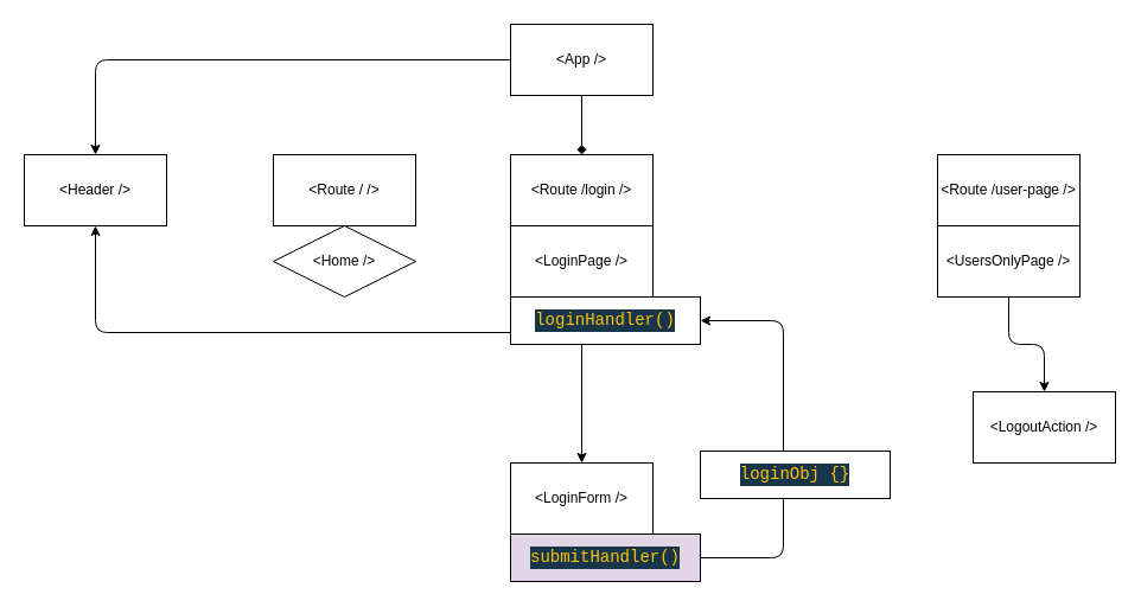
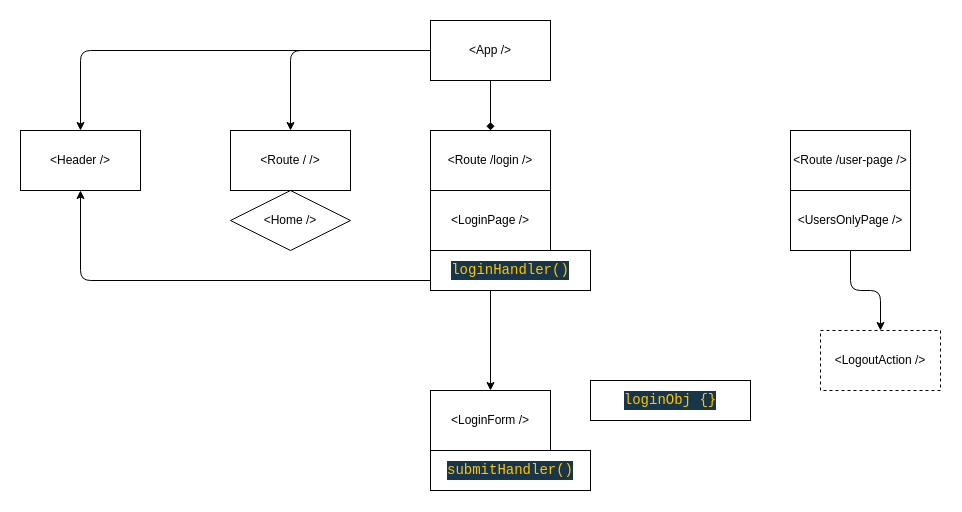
  <mxCell id="0" />
  <mxCell id="1" parent="0" />
+ <mxCell id="2" style="edgeStyle=orthogonalEdgeStyle;html=1;entryX=0.5;entryY=0;entryDx=0;entryDy=0;" parent="1" source="5" target="7" edge="1"><mxGeometry relative="1" as="geometry" /></mxCell>
  <mxCell id="3" style="edgeStyle=orthogonalEdgeStyle;html=1;entryX=0.5;entryY=0;entryDx=0;entryDy=0;endArrow=diamond;" parent="1" source="5" target="8" edge="1"><mxGeometry relative="1" as="geometry" /></mxCell>
  <mxCell id="4" style="edgeStyle=orthogonalEdgeStyle;html=1;entryX=0.5;entryY=0;entryDx=0;entryDy=0;" parent="1" source="5" target="20" edge="1"><mxGeometry relative="1" as="geometry" /></mxCell>
  <mxCell id="5" value="&amp;lt;App /&amp;gt;" style="rounded=0;whiteSpace=wrap;html=1;" parent="1" vertex="1"><mxGeometry x="430" y="20" width="120" height="60" as="geometry" /></mxCell>
  <mxCell id="6" value="&amp;lt;Home /&amp;gt;" style="rhombus;whiteSpace=wrap;html=1;" parent="1" vertex="1"><mxGeometry x="230" y="190" width="120" height="60" as="geometry" /></mxCell>
  <mxCell id="7" value="&amp;lt;Route / /&amp;gt;" style="rounded=0;whiteSpace=wrap;html=1;" parent="1" vertex="1"><mxGeometry x="230" y="130" width="120" height="60" as="geometry" /></mxCell>
  <mxCell id="8" value="&amp;lt;Route /login /&amp;gt;" style="rounded=0;whiteSpace=wrap;html=1;" parent="1" vertex="1"><mxGeometry x="430" y="130" width="120" height="60" as="geometry" /></mxCell>
  <mxCell id="9" style="edgeStyle=orthogonalEdgeStyle;html=1;entryX=0.5;entryY=0;entryDx=0;entryDy=0;" parent="1" source="11" target="15" edge="1"><mxGeometry relative="1" as="geometry" /></mxCell>
  <mxCell id="10" style="edgeStyle=orthogonalEdgeStyle;html=1;entryX=0.5;entryY=1;entryDx=0;entryDy=0;" parent="1" source="11" target="20" edge="1"><mxGeometry relative="1" as="geometry"><Array as="points"><mxPoint x="490" y="280" /><mxPoint x="80" y="280" /></Array></mxGeometry></mxCell>
  <mxCell id="11" value="&amp;lt;LoginPage /&amp;gt;" style="rounded=0;whiteSpace=wrap;html=1;" parent="1" vertex="1"><mxGeometry x="430" y="190" width="120" height="60" as="geometry" /></mxCell>
  <mxCell id="12" value="&amp;lt;Route /user-page /&amp;gt;" style="rounded=0;whiteSpace=wrap;html=1;" parent="1" vertex="1"><mxGeometry x="790" y="130" width="120" height="60" as="geometry" /></mxCell>
  <mxCell id="13" style="edgeStyle=orthogonalEdgeStyle;html=1;entryX=0.5;entryY=0;entryDx=0;entryDy=0;" edge="1" parent="1" source="14" target="21"><mxGeometry relative="1" as="geometry" /></mxCell>
  <mxCell id="14" value="&amp;lt;UsersOnlyPage /&amp;gt;" style="rounded=0;whiteSpace=wrap;html=1;" parent="1" vertex="1"><mxGeometry x="790" y="190" width="120" height="60" as="geometry" /></mxCell>
  <mxCell id="15" value="&amp;lt;LoginForm /&amp;gt;" style="rounded=0;whiteSpace=wrap;html=1;" parent="1" vertex="1"><mxGeometry x="430" y="390" width="120" height="60" as="geometry" /></mxCell>
- <mxCell id="16" style="edgeStyle=orthogonalEdgeStyle;html=1;entryX=1;entryY=0.5;entryDx=0;entryDy=0;" parent="1" source="17" target="19" edge="1"><mxGeometry relative="1" as="geometry"><Array as="points"><mxPoint x="660" y="470" /><mxPoint x="660" y="270" /></Array></mxGeometry></mxCell>
- <mxCell id="17" value="&lt;div style=&quot;color: rgb(255 , 255 , 255) ; background-color: rgb(25 , 53 , 73) ; font-family: &amp;#34;cascadia code&amp;#34; , &amp;#34;menlo&amp;#34; , &amp;#34;monaco&amp;#34; , &amp;#34;courier new&amp;#34; , monospace , &amp;#34;consolas&amp;#34; , &amp;#34;courier new&amp;#34; , monospace ; font-size: 14px ; line-height: 19px&quot;&gt;&lt;span style=&quot;color: #ffc600&quot;&gt;submitHandler()&lt;/span&gt;&lt;/div&gt;" style="rounded=0;whiteSpace=wrap;html=1;fillColor=#e1d5e7;" parent="1" vertex="1"><mxGeometry x="430" y="450" width="160" height="40" as="geometry" /></mxCell>
+ <mxCell id="17" value="&lt;div style=&quot;color: rgb(255 , 255 , 255) ; background-color: rgb(25 , 53 , 73) ; font-family: &amp;#34;cascadia code&amp;#34; , &amp;#34;menlo&amp;#34; , &amp;#34;monaco&amp;#34; , &amp;#34;courier new&amp;#34; , monospace , &amp;#34;consolas&amp;#34; , &amp;#34;courier new&amp;#34; , monospace ; font-size: 14px ; line-height: 19px&quot;&gt;&lt;span style=&quot;color: #ffc600&quot;&gt;submitHandler()&lt;/span&gt;&lt;/div&gt;" style="rounded=0;whiteSpace=wrap;html=1;" parent="1" vertex="1"><mxGeometry x="430" y="450" width="160" height="40" as="geometry" /></mxCell>
  <mxCell id="18" value="&lt;div style=&quot;background-color: rgb(25 , 53 , 73) ; font-family: &amp;#34;cascadia code&amp;#34; , &amp;#34;menlo&amp;#34; , &amp;#34;monaco&amp;#34; , &amp;#34;courier new&amp;#34; , monospace , &amp;#34;consolas&amp;#34; , &amp;#34;courier new&amp;#34; , monospace ; font-size: 14px ; line-height: 19px&quot;&gt;&lt;font color=&quot;#ffc600&quot;&gt;loginObj {}&lt;/font&gt;&lt;/div&gt;" style="rounded=0;whiteSpace=wrap;html=1;" parent="1" vertex="1"><mxGeometry x="590" y="380" width="160" height="40" as="geometry" /></mxCell>
  <mxCell id="19" value="&lt;div style=&quot;color: rgb(255 , 255 , 255) ; background-color: rgb(25 , 53 , 73) ; font-family: &amp;#34;cascadia code&amp;#34; , &amp;#34;menlo&amp;#34; , &amp;#34;monaco&amp;#34; , &amp;#34;courier new&amp;#34; , monospace , &amp;#34;consolas&amp;#34; , &amp;#34;courier new&amp;#34; , monospace ; font-size: 14px ; line-height: 19px&quot;&gt;&lt;span style=&quot;color: #ffc600&quot;&gt;loginHandler()&lt;/span&gt;&lt;/div&gt;" style="rounded=0;whiteSpace=wrap;html=1;" parent="1" vertex="1"><mxGeometry x="430" y="250" width="160" height="40" as="geometry" /></mxCell>
  <mxCell id="20" value="&amp;lt;Header /&amp;gt;" style="rounded=0;whiteSpace=wrap;html=1;" parent="1" vertex="1"><mxGeometry x="20" y="130" width="120" height="60" as="geometry" /></mxCell>
- <mxCell id="21" value="&amp;lt;LogoutAction /&amp;gt;" style="rounded=0;whiteSpace=wrap;html=1;" vertex="1" parent="1"><mxGeometry x="820" y="330" width="120" height="60" as="geometry" /></mxCell>
+ <mxCell id="21" value="&amp;lt;LogoutAction /&amp;gt;" style="rounded=0;whiteSpace=wrap;html=1;dashed=1;" vertex="1" parent="1"><mxGeometry x="820" y="330" width="120" height="60" as="geometry" /></mxCell>
